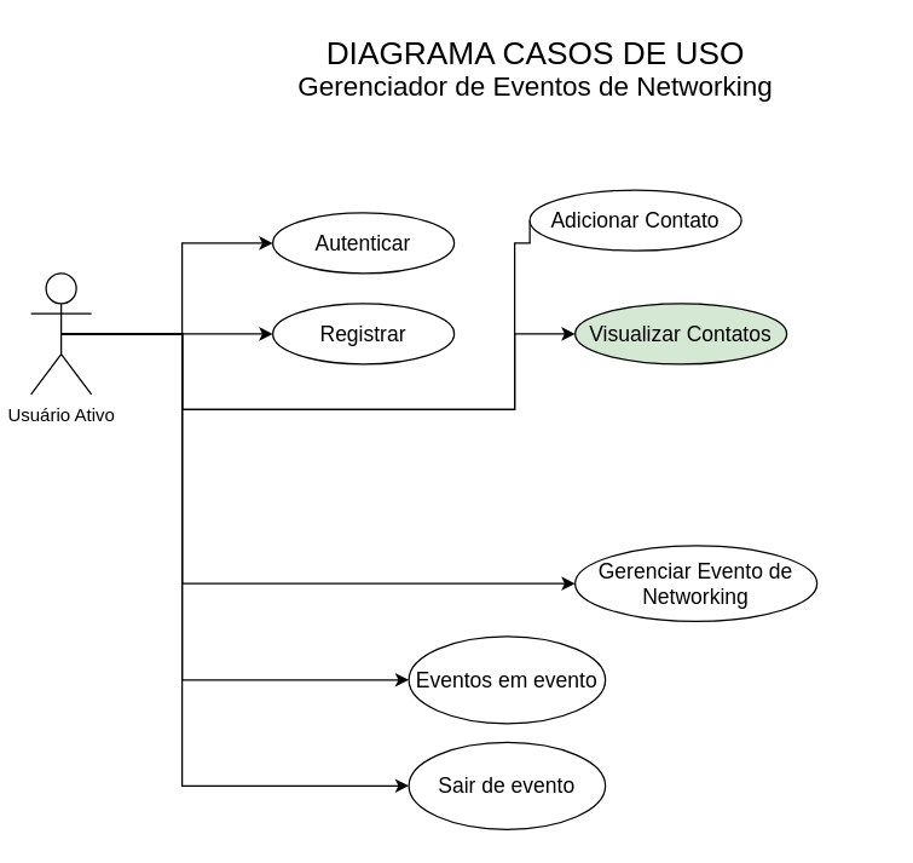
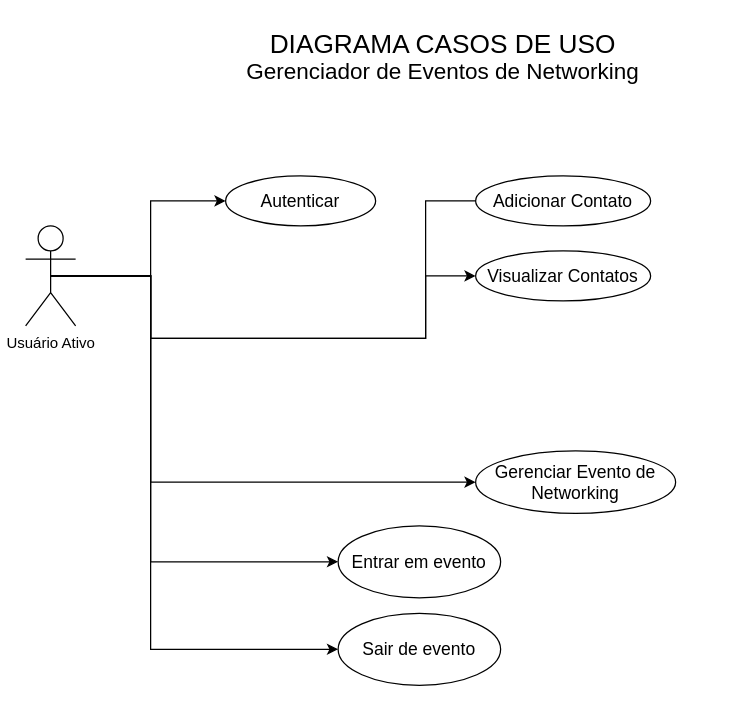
  <mxCell id="0" />
  <mxCell id="1" parent="0" />
  <mxCell id="2" value="&lt;font style=&quot;&quot;&gt;&lt;span style=&quot;font-size: 21px;&quot;&gt;DIAGRAMA CASOS DE USO&lt;/span&gt;&lt;br&gt;&lt;font style=&quot;font-size: 18px;&quot;&gt;Gerenciador de Eventos de Networking&lt;/font&gt;&lt;/font&gt;" style="text;html=1;align=center;verticalAlign=middle;whiteSpace=wrap;rounded=0;" parent="1" vertex="1"><mxGeometry x="126" y="20" width="456" height="50" as="geometry" /></mxCell>
  <mxCell id="3" style="edgeStyle=orthogonalEdgeStyle;rounded=0;orthogonalLoop=1;jettySize=auto;html=1;exitX=0.5;exitY=0.5;exitDx=0;exitDy=0;exitPerimeter=0;entryX=0;entryY=0.5;entryDx=0;entryDy=0;" parent="1" source="10" target="11" edge="1"><mxGeometry relative="1" as="geometry" /></mxCell>
- <mxCell id="4" style="edgeStyle=orthogonalEdgeStyle;rounded=0;orthogonalLoop=1;jettySize=auto;html=1;exitX=0.5;exitY=0.5;exitDx=0;exitDy=0;exitPerimeter=0;entryX=0;entryY=0.5;entryDx=0;entryDy=0;" parent="1" source="10" target="12" edge="1"><mxGeometry relative="1" as="geometry" /></mxCell>
  <mxCell id="5" style="edgeStyle=orthogonalEdgeStyle;rounded=0;orthogonalLoop=1;jettySize=auto;html=1;exitX=0.5;exitY=0.5;exitDx=0;exitDy=0;exitPerimeter=0;entryX=0;entryY=0.5;entryDx=0;entryDy=0;endArrow=none;" parent="1" source="10" target="13" edge="1"><mxGeometry relative="1" as="geometry"><Array as="points"><mxPoint x="120" y="220" /><mxPoint x="120" y="270" /><mxPoint x="340" y="270" /><mxPoint x="340" y="160" /></Array></mxGeometry></mxCell>
  <mxCell id="6" style="edgeStyle=orthogonalEdgeStyle;rounded=0;orthogonalLoop=1;jettySize=auto;html=1;exitX=0.5;exitY=0.5;exitDx=0;exitDy=0;exitPerimeter=0;entryX=0;entryY=0.5;entryDx=0;entryDy=0;" parent="1" source="10" target="14" edge="1"><mxGeometry relative="1" as="geometry"><Array as="points"><mxPoint x="120" y="220" /><mxPoint x="120" y="270" /><mxPoint x="340" y="270" /><mxPoint x="340" y="220" /></Array></mxGeometry></mxCell>
  <mxCell id="7" style="edgeStyle=orthogonalEdgeStyle;rounded=0;orthogonalLoop=1;jettySize=auto;html=1;exitX=0.5;exitY=0.5;exitDx=0;exitDy=0;exitPerimeter=0;entryX=0;entryY=0.5;entryDx=0;entryDy=0;" parent="1" source="10" target="15" edge="1"><mxGeometry relative="1" as="geometry"><Array as="points"><mxPoint x="120" y="220" /><mxPoint x="120" y="385" /></Array></mxGeometry></mxCell>
  <mxCell id="8" style="edgeStyle=orthogonalEdgeStyle;rounded=0;orthogonalLoop=1;jettySize=auto;html=1;exitX=0.5;exitY=0.5;exitDx=0;exitDy=0;exitPerimeter=0;entryX=0;entryY=0.5;entryDx=0;entryDy=0;" edge="1" parent="1" source="10" target="16"><mxGeometry relative="1" as="geometry"><Array as="points"><mxPoint x="120" y="220" /><mxPoint x="120" y="449" /></Array></mxGeometry></mxCell>
  <mxCell id="9" style="edgeStyle=orthogonalEdgeStyle;rounded=0;orthogonalLoop=1;jettySize=auto;html=1;exitX=0.5;exitY=0.5;exitDx=0;exitDy=0;exitPerimeter=0;entryX=0;entryY=0.5;entryDx=0;entryDy=0;" edge="1" parent="1" source="10" target="17"><mxGeometry relative="1" as="geometry"><mxPoint x="260" y="520" as="targetPoint" /><Array as="points"><mxPoint x="120" y="220" /><mxPoint x="120" y="519" /></Array></mxGeometry></mxCell>
  <mxCell id="10" value="Usuário Ativo" style="shape=umlActor;verticalLabelPosition=bottom;verticalAlign=top;html=1;outlineConnect=0;" parent="1" vertex="1"><mxGeometry x="20" y="180" width="40" height="80" as="geometry" /></mxCell>
  <mxCell id="11" value="&lt;font style=&quot;font-size: 14px;&quot;&gt;Autenticar&lt;/font&gt;" style="ellipse;whiteSpace=wrap;html=1;" parent="1" vertex="1"><mxGeometry x="180" y="140" width="120" height="40" as="geometry" /></mxCell>
- <mxCell id="12" value="&lt;font style=&quot;font-size: 14px;&quot;&gt;Registrar&lt;/font&gt;" style="ellipse;whiteSpace=wrap;html=1;" parent="1" vertex="1"><mxGeometry x="180" y="200" width="120" height="40" as="geometry" /></mxCell>
- <mxCell id="13" value="&lt;font style=&quot;font-size: 14px;&quot;&gt;Adicionar Contato&lt;/font&gt;" style="ellipse;whiteSpace=wrap;html=1;" parent="1" vertex="1"><mxGeometry x="350" y="125" width="140" height="40" as="geometry" /></mxCell>
- <mxCell id="14" value="&lt;font style=&quot;font-size: 14px;&quot;&gt;Visualizar Contatos&lt;/font&gt;" style="ellipse;whiteSpace=wrap;html=1;fillColor=#d5e8d4;" parent="1" vertex="1"><mxGeometry x="380" y="200" width="140" height="40" as="geometry" /></mxCell>
+ <mxCell id="13" value="&lt;font style=&quot;font-size: 14px;&quot;&gt;Adicionar Contato&lt;/font&gt;" style="ellipse;whiteSpace=wrap;html=1;" parent="1" vertex="1"><mxGeometry x="380" y="140" width="140" height="40" as="geometry" /></mxCell>
+ <mxCell id="14" value="&lt;font style=&quot;font-size: 14px;&quot;&gt;Visualizar Contatos&lt;/font&gt;" style="ellipse;whiteSpace=wrap;html=1;" parent="1" vertex="1"><mxGeometry x="380" y="200" width="140" height="40" as="geometry" /></mxCell>
  <mxCell id="15" value="&lt;font style=&quot;font-size: 14px;&quot;&gt;Gerenciar Evento de Networking&lt;/font&gt;" style="ellipse;whiteSpace=wrap;html=1;" parent="1" vertex="1"><mxGeometry x="380" y="360" width="160" height="50" as="geometry" /></mxCell>
- <mxCell id="16" value="&lt;span style=&quot;font-size: 14px;&quot;&gt;Eventos em evento&lt;/span&gt;" style="ellipse;whiteSpace=wrap;html=1;" parent="1" vertex="1"><mxGeometry x="270" y="420" width="130" height="57.5" as="geometry" /></mxCell>
+ <mxCell id="16" value="&lt;span style=&quot;font-size: 14px;&quot;&gt;Entrar em evento&lt;/span&gt;" style="ellipse;whiteSpace=wrap;html=1;" parent="1" vertex="1"><mxGeometry x="270" y="420" width="130" height="57.5" as="geometry" /></mxCell>
  <mxCell id="17" value="&lt;span style=&quot;font-size: 14px;&quot;&gt;Sair de evento&lt;/span&gt;" style="ellipse;whiteSpace=wrap;html=1;" parent="1" vertex="1"><mxGeometry x="270" y="490" width="130" height="57.5" as="geometry" /></mxCell>
